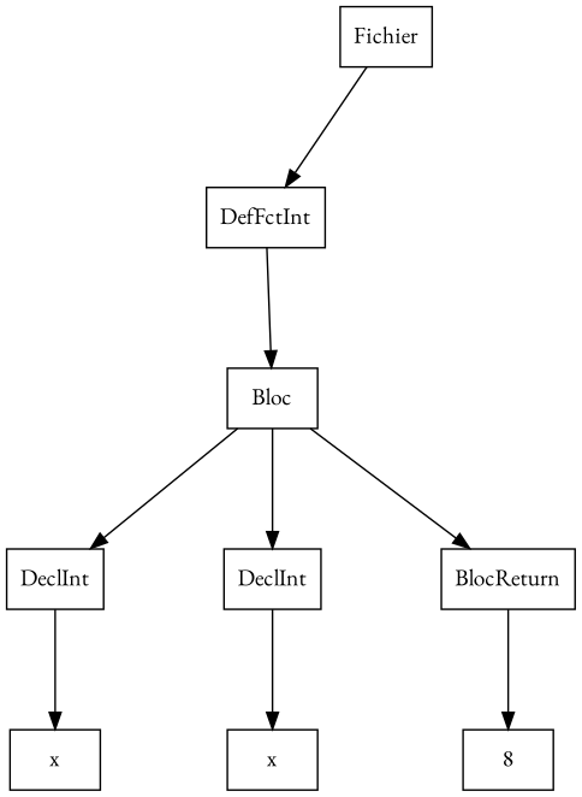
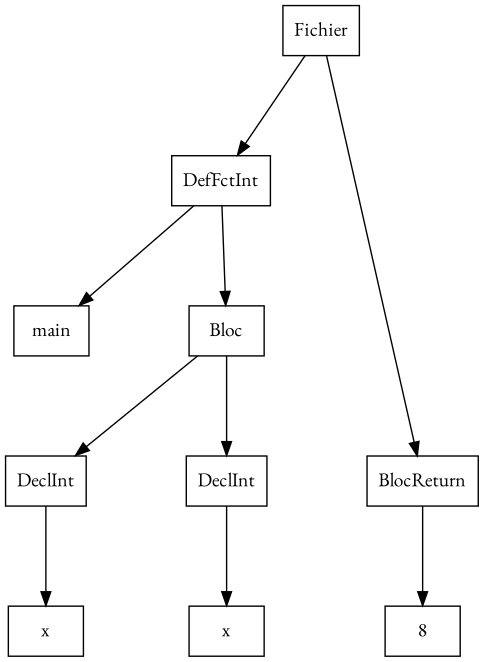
  digraph {
    fontname="EB Garamond"
    nodesep=1
    ranksep=1
    node [fontname="EB Garamond" shape=box]
    edge [fontname="EB Garamond"]
    n1 [label=Fichier]
    n2 [label=DefFctInt]
+   n3 [label=main]
    n4 [label=Bloc]
    n5 [label=DeclInt]
    n6 [label=DeclInt]
    n7 [label=BlocReturn]
    n8 [label=x]
    n9 [label=x]
    n10 [label=8]
    n1 -> n2
+   n2 -> n3
    n2 -> n4
    n4 -> n5
    n4 -> n6
-   n4 -> n7
+   n1 -> n7
    n5 -> n8
    n6 -> n9
    n7 -> n10
  }
